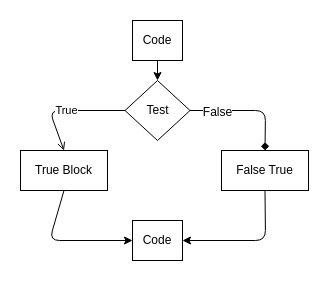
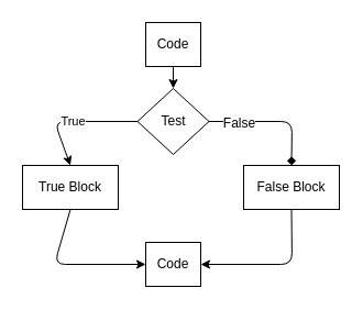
  <mxCell id="0" />
  <mxCell id="1" parent="0" />
  <mxCell id="2" value="Code" style="rounded=0;whiteSpace=wrap;html=1;" vertex="1" parent="1"><mxGeometry x="132" y="20" width="50" height="40" as="geometry" /></mxCell>
  <mxCell id="3" value="Test" style="rhombus;whiteSpace=wrap;html=1;" vertex="1" parent="1"><mxGeometry x="124.5" y="80" width="65" height="60" as="geometry" /></mxCell>
  <mxCell id="4" value="True Block" style="rounded=0;whiteSpace=wrap;html=1;" vertex="1" parent="1"><mxGeometry x="20" y="150" width="87" height="40" as="geometry" /></mxCell>
- <mxCell id="5" value="False True" style="rounded=0;whiteSpace=wrap;html=1;" vertex="1" parent="1"><mxGeometry x="221" y="150" width="87" height="40" as="geometry" /></mxCell>
+ <mxCell id="5" value="False Block" style="rounded=0;whiteSpace=wrap;html=1;" vertex="1" parent="1"><mxGeometry x="221" y="150" width="87" height="40" as="geometry" /></mxCell>
  <mxCell id="6" value="Code" style="rounded=0;whiteSpace=wrap;html=1;" vertex="1" parent="1"><mxGeometry x="132" y="220" width="50" height="40" as="geometry" /></mxCell>
  <mxCell id="7" value="" style="endArrow=classic;html=1;exitX=0.5;exitY=1;exitDx=0;exitDy=0;entryX=0.5;entryY=0;entryDx=0;entryDy=0;" edge="1" parent="1" source="2" target="3"><mxGeometry width="50" height="50" relative="1" as="geometry"><mxPoint x="2" y="330" as="sourcePoint" /><mxPoint x="52" y="280" as="targetPoint" /></mxGeometry></mxCell>
- <mxCell id="8" value="True" style="endArrow=open;html=1;exitX=0;exitY=0.5;exitDx=0;exitDy=0;entryX=0.5;entryY=0;entryDx=0;entryDy=0;" edge="1" parent="1" source="3" target="4"><mxGeometry width="50" height="50" relative="1" as="geometry"><mxPoint x="42" y="300" as="sourcePoint" /><mxPoint x="92" y="250" as="targetPoint" /><Array as="points"><mxPoint x="49" y="110" /></Array></mxGeometry></mxCell>
+ <mxCell id="8" value="True" style="endArrow=classic;html=1;exitX=0;exitY=0.5;exitDx=0;exitDy=0;entryX=0.5;entryY=0;entryDx=0;entryDy=0;" edge="1" parent="1" source="3" target="4"><mxGeometry width="50" height="50" relative="1" as="geometry"><mxPoint x="42" y="300" as="sourcePoint" /><mxPoint x="92" y="250" as="targetPoint" /><Array as="points"><mxPoint x="49" y="110" /></Array></mxGeometry></mxCell>
  <mxCell id="9" value="" style="endArrow=diamond;html=1;exitX=1;exitY=0.5;exitDx=0;exitDy=0;entryX=0.5;entryY=0;entryDx=0;entryDy=0;" edge="1" parent="1" source="3" target="5"><mxGeometry width="50" height="50" relative="1" as="geometry"><mxPoint x="192" y="140" as="sourcePoint" /><mxPoint x="242" y="90" as="targetPoint" /><Array as="points"><mxPoint x="265" y="110" /></Array></mxGeometry></mxCell>
  <mxCell id="10" value="False" style="text;html=1;resizable=0;points=[];align=center;verticalAlign=middle;labelBackgroundColor=#ffffff;" vertex="1" connectable="0" parent="9"><mxGeometry x="-0.53" y="-1" relative="1" as="geometry"><mxPoint as="offset" /></mxGeometry></mxCell>
  <mxCell id="11" value="" style="endArrow=classic;html=1;exitX=0.5;exitY=1;exitDx=0;exitDy=0;entryX=0;entryY=0.5;entryDx=0;entryDy=0;" edge="1" parent="1" source="4" target="6"><mxGeometry width="50" height="50" relative="1" as="geometry"><mxPoint x="102" y="410" as="sourcePoint" /><mxPoint x="152" y="360" as="targetPoint" /><Array as="points"><mxPoint x="49" y="240" /></Array></mxGeometry></mxCell>
  <mxCell id="12" value="" style="endArrow=classic;html=1;exitX=0.5;exitY=1;exitDx=0;exitDy=0;entryX=1;entryY=0.5;entryDx=0;entryDy=0;" edge="1" parent="1" source="5" target="6"><mxGeometry width="50" height="50" relative="1" as="geometry"><mxPoint x="262" y="250" as="sourcePoint" /><mxPoint x="312" y="200" as="targetPoint" /><Array as="points"><mxPoint x="265" y="240" /></Array></mxGeometry></mxCell>
